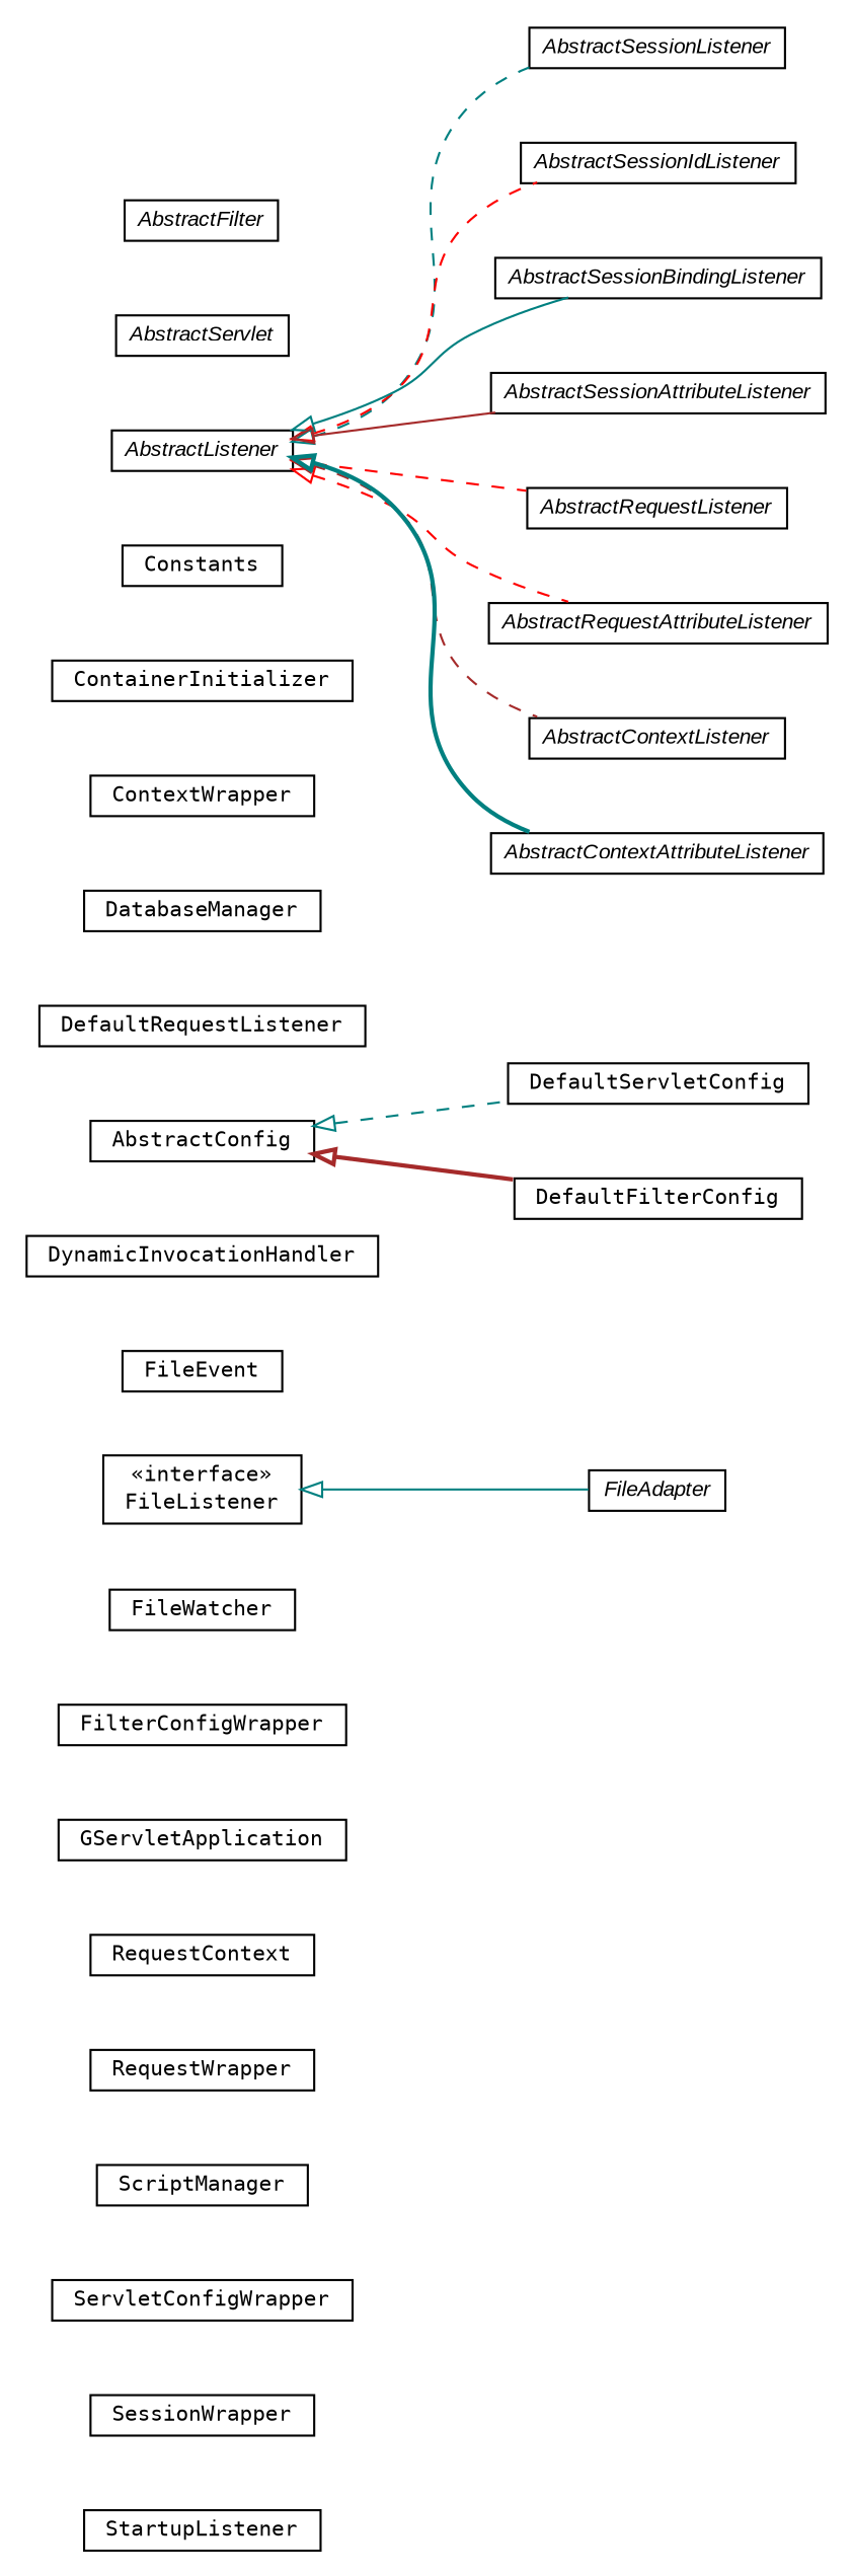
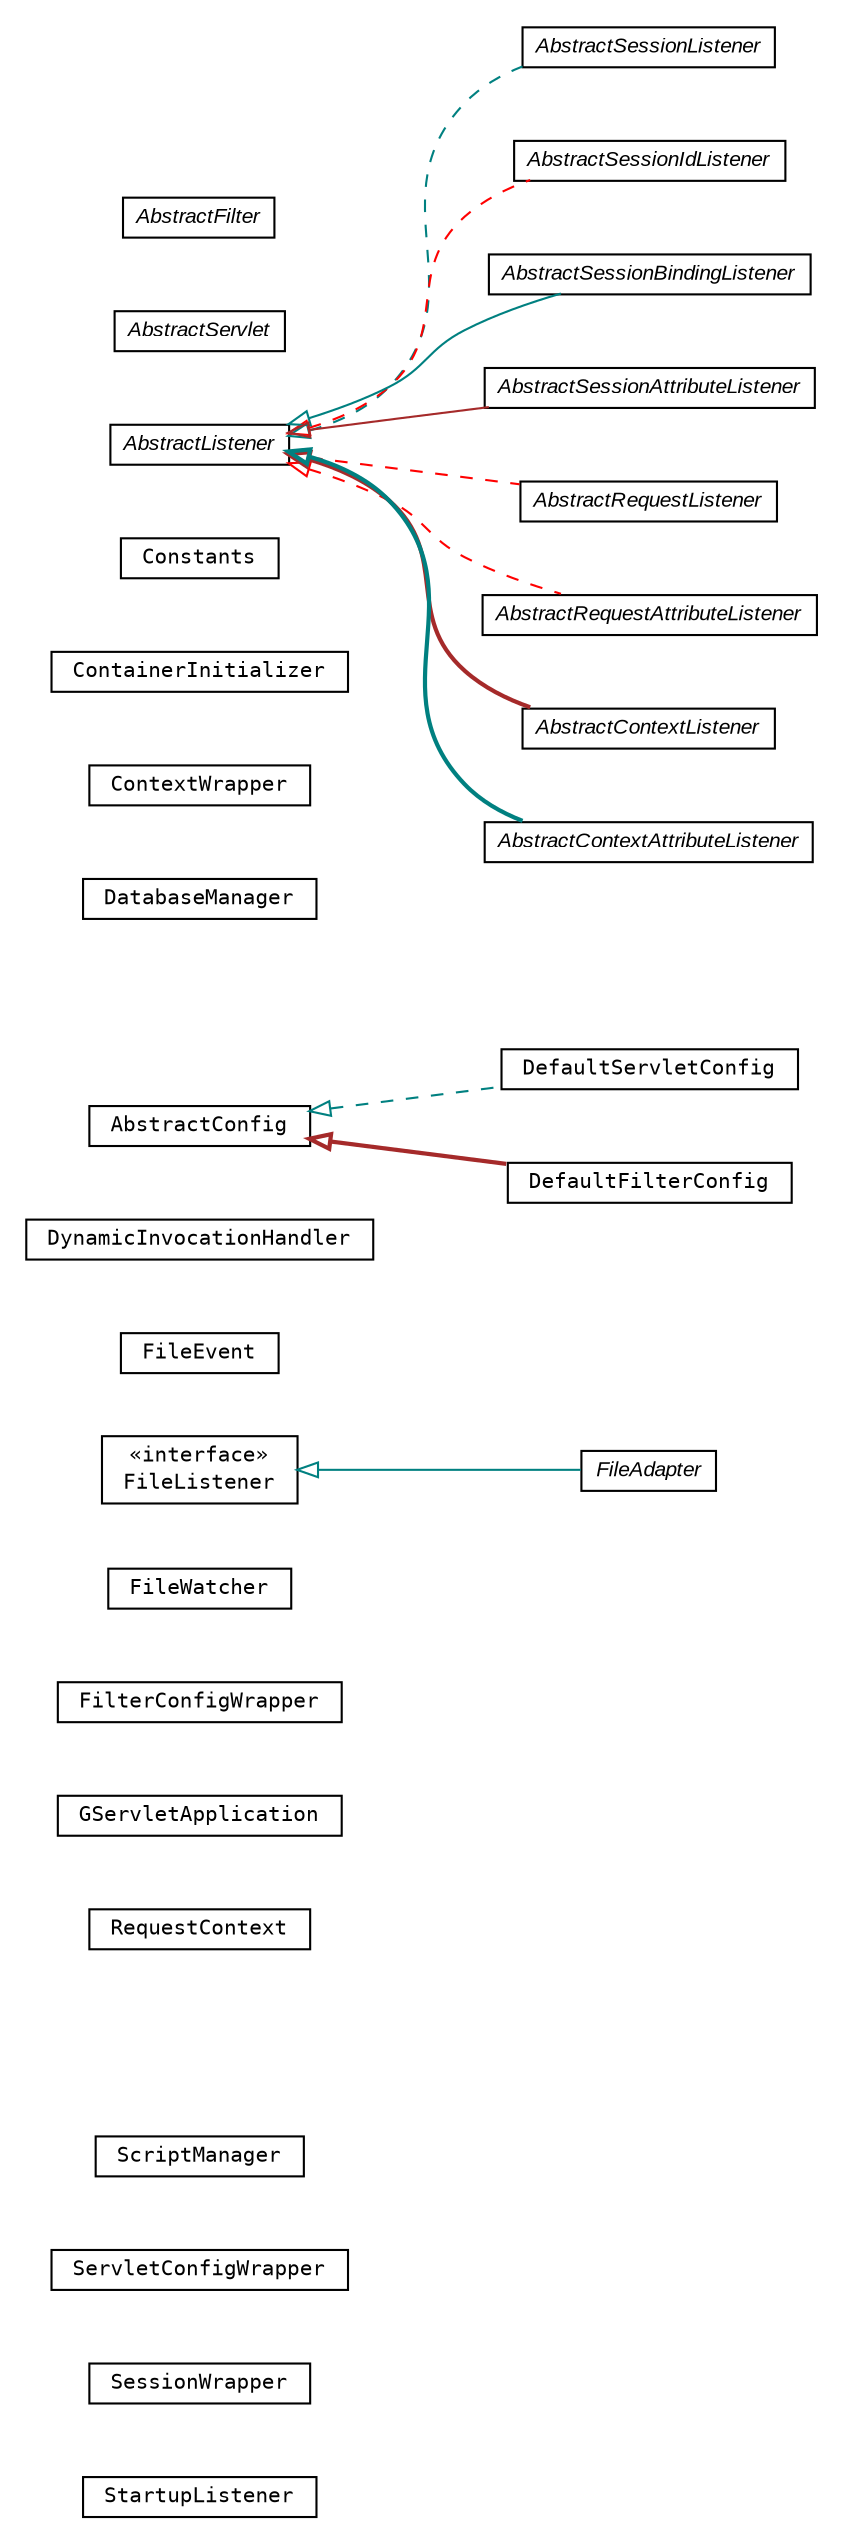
  digraph {
    fontname="DejaVu Sans Mono"
    nodesep=0.25
    rankdir=LR
    ranksep=0.5
    node [fontcolor=black fontname="DejaVu Sans Mono" fontsize=10.0 shape=plaintext]
    edge [arrowtail=empty color=teal dir=back fontname="DejaVu Sans Mono" fontsize=10 headport=p labelfontname=arial labelfontsize=10 style=dashed tailport=p]
    n1 [label=<<table title="org.gservlet.StartupListener" border="0" cellborder="1" cellspacing="0" cellpadding="2" port="p" href="./StartupListener.html"> 		<tr><td><table border="0" cellspacing="0" cellpadding="1"> <tr><td align="center" balign="center"> StartupListener </td></tr> 		</table></td></tr> 		</table>>]
    n2 [label=<<table title="org.gservlet.SessionWrapper" border="0" cellborder="1" cellspacing="0" cellpadding="2" port="p" href="./SessionWrapper.html"> 		<tr><td><table border="0" cellspacing="0" cellpadding="1"> <tr><td align="center" balign="center"> SessionWrapper </td></tr> 		</table></td></tr> 		</table>>]
    n3 [label=<<table title="org.gservlet.ServletConfigWrapper" border="0" cellborder="1" cellspacing="0" cellpadding="2" port="p" href="./ServletConfigWrapper.html"> 		<tr><td><table border="0" cellspacing="0" cellpadding="1"> <tr><td align="center" balign="center"> ServletConfigWrapper </td></tr> 		</table></td></tr> 		</table>>]
    n4 [label=<<table title="org.gservlet.ScriptManager" border="0" cellborder="1" cellspacing="0" cellpadding="2" port="p" href="./ScriptManager.html"> 		<tr><td><table border="0" cellspacing="0" cellpadding="1"> <tr><td align="center" balign="center"> ScriptManager </td></tr> 		</table></td></tr> 		</table>>]
-   n5 [label=<<table title="org.gservlet.RequestWrapper" border="0" cellborder="1" cellspacing="0" cellpadding="2" port="p" href="./RequestWrapper.html"> 		<tr><td><table border="0" cellspacing="0" cellpadding="1"> <tr><td align="center" balign="center"> RequestWrapper </td></tr> 		</table></td></tr> 		</table>>]
    n6 [label=<<table title="org.gservlet.RequestContext" border="0" cellborder="1" cellspacing="0" cellpadding="2" port="p" href="./RequestContext.html"> 		<tr><td><table border="0" cellspacing="0" cellpadding="1"> <tr><td align="center" balign="center"> RequestContext </td></tr> 		</table></td></tr> 		</table>>]
    n7 [label=<<table title="org.gservlet.GServletApplication" border="0" cellborder="1" cellspacing="0" cellpadding="2" port="p" href="./GServletApplication.html"> 		<tr><td><table border="0" cellspacing="0" cellpadding="1"> <tr><td align="center" balign="center"> GServletApplication </td></tr> 		</table></td></tr> 		</table>>]
    n8 [label=<<table title="org.gservlet.FilterConfigWrapper" border="0" cellborder="1" cellspacing="0" cellpadding="2" port="p" href="./FilterConfigWrapper.html"> 		<tr><td><table border="0" cellspacing="0" cellpadding="1"> <tr><td align="center" balign="center"> FilterConfigWrapper </td></tr> 		</table></td></tr> 		</table>>]
    n9 [label=<<table title="org.gservlet.FileWatcher" border="0" cellborder="1" cellspacing="0" cellpadding="2" port="p" href="./FileWatcher.html"> 		<tr><td><table border="0" cellspacing="0" cellpadding="1"> <tr><td align="center" balign="center"> FileWatcher </td></tr> 		</table></td></tr> 		</table>>]
    n10 [label=<<table title="org.gservlet.FileListener" border="0" cellborder="1" cellspacing="0" cellpadding="2" port="p" href="./FileListener.html"> 		<tr><td><table border="0" cellspacing="0" cellpadding="1"> <tr><td align="center" balign="center"> &#171;interface&#187; </td></tr> <tr><td align="center" balign="center"> FileListener </td></tr> 		</table></td></tr> 		</table>>]
    n11 [label=<<table title="org.gservlet.FileAdapter" border="0" cellborder="1" cellspacing="0" cellpadding="2" port="p" href="./FileAdapter.html"> 		<tr><td><table border="0" cellspacing="0" cellpadding="1"> <tr><td align="center" balign="center"><font face="arial italic"> FileAdapter </font></td></tr> 		</table></td></tr> 		</table>>]
    n12 [label=<<table title="org.gservlet.FileEvent" border="0" cellborder="1" cellspacing="0" cellpadding="2" port="p" href="./FileEvent.html"> 		<tr><td><table border="0" cellspacing="0" cellpadding="1"> <tr><td align="center" balign="center"> FileEvent </td></tr> 		</table></td></tr> 		</table>>]
    n13 [label=<<table title="org.gservlet.DynamicInvocationHandler" border="0" cellborder="1" cellspacing="0" cellpadding="2" port="p" href="./DynamicInvocationHandler.html"> 		<tr><td><table border="0" cellspacing="0" cellpadding="1"> <tr><td align="center" balign="center"> DynamicInvocationHandler </td></tr> 		</table></td></tr> 		</table>>]
    n14 [label=<<table title="org.gservlet.DefaultServletConfig" border="0" cellborder="1" cellspacing="0" cellpadding="2" port="p" href="./DefaultServletConfig.html"> 		<tr><td><table border="0" cellspacing="0" cellpadding="1"> <tr><td align="center" balign="center"> DefaultServletConfig </td></tr> 		</table></td></tr> 		</table>>]
-   n15 [label=<<table title="org.gservlet.DefaultRequestListener" border="0" cellborder="1" cellspacing="0" cellpadding="2" port="p" href="./DefaultRequestListener.html"> 		<tr><td><table border="0" cellspacing="0" cellpadding="1"> <tr><td align="center" balign="center"> DefaultRequestListener </td></tr> 		</table></td></tr> 		</table>>]
    n16 [label=<<table title="org.gservlet.DefaultFilterConfig" border="0" cellborder="1" cellspacing="0" cellpadding="2" port="p" href="./DefaultFilterConfig.html"> 		<tr><td><table border="0" cellspacing="0" cellpadding="1"> <tr><td align="center" balign="center"> DefaultFilterConfig </td></tr> 		</table></td></tr> 		</table>>]
    n17 [label=<<table title="org.gservlet.DatabaseManager" border="0" cellborder="1" cellspacing="0" cellpadding="2" port="p" href="./DatabaseManager.html"> 		<tr><td><table border="0" cellspacing="0" cellpadding="1"> <tr><td align="center" balign="center"> DatabaseManager </td></tr> 		</table></td></tr> 		</table>>]
    n18 [label=<<table title="org.gservlet.ContextWrapper" border="0" cellborder="1" cellspacing="0" cellpadding="2" port="p" href="./ContextWrapper.html"> 		<tr><td><table border="0" cellspacing="0" cellpadding="1"> <tr><td align="center" balign="center"> ContextWrapper </td></tr> 		</table></td></tr> 		</table>>]
    n19 [label=<<table title="org.gservlet.ContainerInitializer" border="0" cellborder="1" cellspacing="0" cellpadding="2" port="p" href="./ContainerInitializer.html"> 		<tr><td><table border="0" cellspacing="0" cellpadding="1"> <tr><td align="center" balign="center"> ContainerInitializer </td></tr> 		</table></td></tr> 		</table>>]
    n20 [label=<<table title="org.gservlet.Constants" border="0" cellborder="1" cellspacing="0" cellpadding="2" port="p" href="./Constants.html"> 		<tr><td><table border="0" cellspacing="0" cellpadding="1"> <tr><td align="center" balign="center"> Constants </td></tr> 		</table></td></tr> 		</table>>]
    n21 [label=<<table title="org.gservlet.AbstractSessionListener" border="0" cellborder="1" cellspacing="0" cellpadding="2" port="p" href="./AbstractSessionListener.html"> 		<tr><td><table border="0" cellspacing="0" cellpadding="1"> <tr><td align="center" balign="center"><font face="arial italic"> AbstractSessionListener </font></td></tr> 		</table></td></tr> 		</table>>]
    n22 [label=<<table title="org.gservlet.AbstractSessionIdListener" border="0" cellborder="1" cellspacing="0" cellpadding="2" port="p" href="./AbstractSessionIdListener.html"> 		<tr><td><table border="0" cellspacing="0" cellpadding="1"> <tr><td align="center" balign="center"><font face="arial italic"> AbstractSessionIdListener </font></td></tr> 		</table></td></tr> 		</table>>]
    n23 [label=<<table title="org.gservlet.AbstractSessionBindingListener" border="0" cellborder="1" cellspacing="0" cellpadding="2" port="p" href="./AbstractSessionBindingListener.html"> 		<tr><td><table border="0" cellspacing="0" cellpadding="1"> <tr><td align="center" balign="center"><font face="arial italic"> AbstractSessionBindingListener </font></td></tr> 		</table></td></tr> 		</table>>]
    n24 [label=<<table title="org.gservlet.AbstractSessionAttributeListener" border="0" cellborder="1" cellspacing="0" cellpadding="2" port="p" href="./AbstractSessionAttributeListener.html"> 		<tr><td><table border="0" cellspacing="0" cellpadding="1"> <tr><td align="center" balign="center"><font face="arial italic"> AbstractSessionAttributeListener </font></td></tr> 		</table></td></tr> 		</table>>]
    n25 [label=<<table title="org.gservlet.AbstractServlet" border="0" cellborder="1" cellspacing="0" cellpadding="2" port="p" href="./AbstractServlet.html"> 		<tr><td><table border="0" cellspacing="0" cellpadding="1"> <tr><td align="center" balign="center"><font face="arial italic"> AbstractServlet </font></td></tr> 		</table></td></tr> 		</table>>]
    n26 [label=<<table title="org.gservlet.AbstractRequestListener" border="0" cellborder="1" cellspacing="0" cellpadding="2" port="p" href="./AbstractRequestListener.html"> 		<tr><td><table border="0" cellspacing="0" cellpadding="1"> <tr><td align="center" balign="center"><font face="arial italic"> AbstractRequestListener </font></td></tr> 		</table></td></tr> 		</table>>]
    n27 [label=<<table title="org.gservlet.AbstractRequestAttributeListener" border="0" cellborder="1" cellspacing="0" cellpadding="2" port="p" href="./AbstractRequestAttributeListener.html"> 		<tr><td><table border="0" cellspacing="0" cellpadding="1"> <tr><td align="center" balign="center"><font face="arial italic"> AbstractRequestAttributeListener </font></td></tr> 		</table></td></tr> 		</table>>]
    n28 [label=<<table title="org.gservlet.AbstractListener" border="0" cellborder="1" cellspacing="0" cellpadding="2" port="p" href="./AbstractListener.html"> 		<tr><td><table border="0" cellspacing="0" cellpadding="1"> <tr><td align="center" balign="center"><font face="arial italic"> AbstractListener </font></td></tr> 		</table></td></tr> 		</table>>]
    n29 [label=<<table title="org.gservlet.AbstractContextListener" border="0" cellborder="1" cellspacing="0" cellpadding="2" port="p" href="./AbstractContextListener.html"> 		<tr><td><table border="0" cellspacing="0" cellpadding="1"> <tr><td align="center" balign="center"><font face="arial italic"> AbstractContextListener </font></td></tr> 		</table></td></tr> 		</table>>]
    n30 [label=<<table title="org.gservlet.AbstractContextAttributeListener" border="0" cellborder="1" cellspacing="0" cellpadding="2" port="p" href="./AbstractContextAttributeListener.html"> 		<tr><td><table border="0" cellspacing="0" cellpadding="1"> <tr><td align="center" balign="center"><font face="arial italic"> AbstractContextAttributeListener </font></td></tr> 		</table></td></tr> 		</table>>]
    n31 [label=<<table title="org.gservlet.AbstractFilter" border="0" cellborder="1" cellspacing="0" cellpadding="2" port="p" href="./AbstractFilter.html"> 		<tr><td><table border="0" cellspacing="0" cellpadding="1"> <tr><td align="center" balign="center"><font face="arial italic"> AbstractFilter </font></td></tr> 		</table></td></tr> 		</table>>]
    n32 [label=<<table title="org.gservlet.AbstractConfig" border="0" cellborder="1" cellspacing="0" cellpadding="2" port="p" href="./AbstractConfig.html"> 		<tr><td><table border="0" cellspacing="0" cellpadding="1"> <tr><td align="center" balign="center"> AbstractConfig </td></tr> 		</table></td></tr> 		</table>>]
    n10 -> n11 [style=solid]
    n28 -> n21
    n28 -> n22 [color=red]
    n28 -> n23 [style=solid]
    n28 -> n24 [color=brown style=solid]
    n28 -> n26 [color=red]
    n28 -> n27 [color=red]
-   n28 -> n29 [color=brown]
+   n28 -> n29 [color=brown style=bold]
    n28 -> n30 [style=bold]
    n32 -> n14
    n32 -> n16 [color=brown style=bold]
  }
